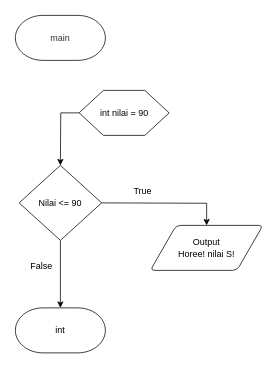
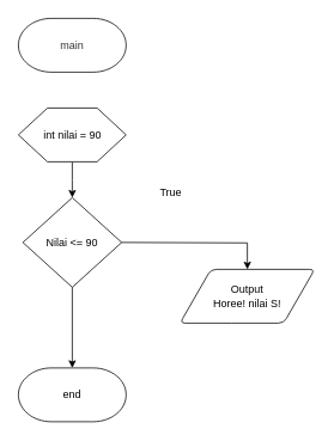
  <mxCell id="0" />
  <mxCell id="1" parent="0" />
  <mxCell id="2" value="main" style="strokeWidth=1;html=1;shape=mxgraph.flowchart.terminator;whiteSpace=wrap;fontFamily=Helvetica;fillColor=#ffffff;fontColor=#333333;strokeColor=#000000;" parent="1" vertex="1"><mxGeometry x="20" y="20" width="120" height="60" as="geometry" /></mxCell>
  <mxCell id="3" style="edgeStyle=orthogonalEdgeStyle;rounded=0;orthogonalLoop=1;jettySize=auto;html=1;entryX=0.5;entryY=0;entryDx=0;entryDy=0;strokeWidth=1;fontFamily=Helvetica;fillColor=#f5f5f5;strokeColor=#000000;shadow=0;" parent="1" source="4" edge="1"><mxGeometry relative="1" as="geometry"><mxPoint x="80" y="220" as="targetPoint" /></mxGeometry></mxCell>
- <mxCell id="4" value="int nilai = 90" style="verticalLabelPosition=middle;verticalAlign=middle;html=1;shape=hexagon;perimeter=hexagonPerimeter2;arcSize=6;size=0.27;fontFamily=Helvetica;labelPosition=center;align=center;strokeWidth=1;" parent="1" vertex="1"><mxGeometry x="105" y="120" width="120" height="60" as="geometry" /></mxCell>
+ <mxCell id="4" value="int nilai = 90" style="verticalLabelPosition=middle;verticalAlign=middle;html=1;shape=hexagon;perimeter=hexagonPerimeter2;arcSize=6;size=0.27;fontFamily=Helvetica;labelPosition=center;align=center;strokeWidth=1;" parent="1" vertex="1"><mxGeometry x="20" y="120" width="120" height="60" as="geometry" /></mxCell>
  <mxCell id="5" value="Output&lt;br&gt;Horee! nilai S!" style="shape=parallelogram;html=1;strokeWidth=1;perimeter=parallelogramPerimeter;whiteSpace=wrap;rounded=1;arcSize=12;size=0.23;fontFamily=Helvetica;" parent="1" vertex="1"><mxGeometry x="200" y="300" width="150" height="60" as="geometry" /></mxCell>
- <mxCell id="6" value="int" style="strokeWidth=1;html=1;shape=mxgraph.flowchart.terminator;whiteSpace=wrap;fontFamily=Helvetica;" parent="1" vertex="1"><mxGeometry x="20" y="410" width="120" height="60" as="geometry" /></mxCell>
+ <mxCell id="6" value="end" style="strokeWidth=1;html=1;shape=mxgraph.flowchart.terminator;whiteSpace=wrap;fontFamily=Helvetica;" parent="1" vertex="1"><mxGeometry x="20" y="410" width="120" height="60" as="geometry" /></mxCell>
  <mxCell id="7" value="Nilai &amp;lt;= 90" style="strokeWidth=1;html=1;shape=mxgraph.flowchart.decision;whiteSpace=wrap;strokeColor=default;" vertex="1" parent="1"><mxGeometry x="25" y="220" width="110" height="100" as="geometry" /></mxCell>
  <mxCell id="8" style="edgeStyle=orthogonalEdgeStyle;rounded=0;orthogonalLoop=1;jettySize=auto;html=1;strokeWidth=1;fontFamily=Helvetica;fillColor=#f5f5f5;strokeColor=#000000;shadow=0;" edge="1" parent="1" target="5"><mxGeometry relative="1" as="geometry"><mxPoint x="135" y="270" as="sourcePoint" /><mxPoint x="260" y="300" as="targetPoint" /></mxGeometry></mxCell>
  <mxCell id="9" style="edgeStyle=orthogonalEdgeStyle;rounded=0;orthogonalLoop=1;jettySize=auto;html=1;strokeWidth=1;fontFamily=Helvetica;fillColor=#f5f5f5;strokeColor=#000000;shadow=0;exitX=0.5;exitY=1;exitDx=0;exitDy=0;exitPerimeter=0;" edge="1" parent="1" source="7" target="6"><mxGeometry relative="1" as="geometry"><mxPoint x="90" y="190" as="sourcePoint" /><mxPoint x="90" y="420" as="targetPoint" /></mxGeometry></mxCell>
- <mxCell id="10" value="True&lt;br&gt;" style="text;html=1;strokeColor=none;fillColor=none;align=center;verticalAlign=middle;whiteSpace=wrap;rounded=0;" vertex="1" parent="1"><mxGeometry x="160" y="240" width="60" height="30" as="geometry" /></mxCell>
- <mxCell id="11" value="False" style="text;html=1;strokeColor=none;fillColor=none;align=center;verticalAlign=middle;whiteSpace=wrap;rounded=0;" vertex="1" parent="1"><mxGeometry x="25" y="340" width="60" height="30" as="geometry" /></mxCell>
+ <mxCell id="10" value="True&lt;br&gt;" style="text;html=1;strokeColor=none;fillColor=none;align=center;verticalAlign=middle;whiteSpace=wrap;rounded=0;" vertex="1" parent="1"><mxGeometry x="160" y="200" width="60" height="30" as="geometry" /></mxCell>
